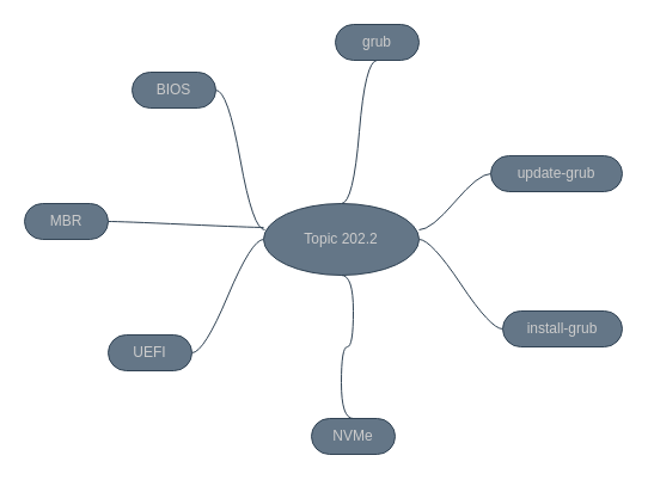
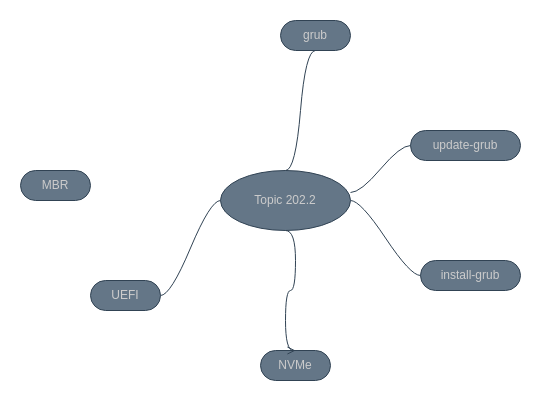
  <mxCell id="0" />
  <mxCell id="1" parent="0" />
  <mxCell id="2" value="Topic 202.2" style="ellipse;whiteSpace=wrap;html=1;align=center;treeFolding=1;treeMoving=1;newEdgeStyle={&quot;edgeStyle&quot;:&quot;entityRelationEdgeStyle&quot;,&quot;startArrow&quot;:&quot;none&quot;,&quot;endArrow&quot;:&quot;none&quot;,&quot;segment&quot;:10,&quot;curved&quot;:1};fillColor=#647687;fontColor=#CCCCCC;strokeColor=#314354;" parent="1" vertex="1"><mxGeometry x="220" y="170" width="130" height="60" as="geometry" /></mxCell>
- <mxCell id="3" value="BIOS" style="whiteSpace=wrap;html=1;rounded=1;arcSize=50;align=center;verticalAlign=middle;strokeWidth=1;autosize=1;spacing=4;treeFolding=1;treeMoving=1;newEdgeStyle={&quot;edgeStyle&quot;:&quot;entityRelationEdgeStyle&quot;,&quot;startArrow&quot;:&quot;none&quot;,&quot;endArrow&quot;:&quot;none&quot;,&quot;segment&quot;:10,&quot;curved&quot;:1};fillColor=#647687;fontColor=#CCCCCC;strokeColor=#314354;" parent="1" vertex="1"><mxGeometry x="110" y="60" width="70" height="30" as="geometry" /></mxCell>
- <mxCell id="4" value="" style="edgeStyle=entityRelationEdgeStyle;startArrow=none;endArrow=none;segment=10;curved=1;entryX=1;entryY=0.5;entryDx=0;entryDy=0;fillColor=#647687;strokeColor=#314354;shadow=0;fontColor=#CCCCCC;exitX=0.008;exitY=0.367;exitDx=0;exitDy=0;exitPerimeter=0;" parent="1" source="2" target="3" edge="1"><mxGeometry relative="1" as="geometry"><mxPoint x="250" y="80" as="sourcePoint" /><mxPoint x="135" y="210" as="targetPoint" /></mxGeometry></mxCell>
  <mxCell id="5" value="grub" style="whiteSpace=wrap;html=1;rounded=1;arcSize=50;align=center;verticalAlign=middle;strokeWidth=1;autosize=1;spacing=4;treeFolding=1;treeMoving=1;newEdgeStyle={&quot;edgeStyle&quot;:&quot;entityRelationEdgeStyle&quot;,&quot;startArrow&quot;:&quot;none&quot;,&quot;endArrow&quot;:&quot;none&quot;,&quot;segment&quot;:10,&quot;curved&quot;:1};fillColor=#647687;fontColor=#CCCCCC;strokeColor=#314354;" parent="1" vertex="1"><mxGeometry x="280" y="20" width="70" height="30" as="geometry" /></mxCell>
  <mxCell id="6" value="" style="edgeStyle=entityRelationEdgeStyle;startArrow=none;endArrow=none;segment=10;curved=1;exitX=0.5;exitY=0;exitDx=0;exitDy=0;fillColor=#647687;strokeColor=#314354;shadow=0;fontColor=#CCCCCC;entryX=0.5;entryY=1;entryDx=0;entryDy=0;" parent="1" source="2" target="5" edge="1"><mxGeometry relative="1" as="geometry"><mxPoint x="285" y="60" as="sourcePoint" /><mxPoint x="647" y="73" as="targetPoint" /></mxGeometry></mxCell>
  <mxCell id="7" value="update-grub" style="whiteSpace=wrap;html=1;rounded=1;arcSize=50;align=center;verticalAlign=middle;strokeWidth=1;autosize=1;spacing=4;treeFolding=1;treeMoving=1;newEdgeStyle={&quot;edgeStyle&quot;:&quot;entityRelationEdgeStyle&quot;,&quot;startArrow&quot;:&quot;none&quot;,&quot;endArrow&quot;:&quot;none&quot;,&quot;segment&quot;:10,&quot;curved&quot;:1};fillColor=#647687;fontColor=#CCCCCC;strokeColor=#314354;" parent="1" vertex="1"><mxGeometry x="410" y="130" width="110" height="30" as="geometry" /></mxCell>
  <mxCell id="8" value="" style="edgeStyle=entityRelationEdgeStyle;startArrow=none;endArrow=none;segment=10;curved=1;exitX=1;exitY=0.367;exitDx=0;exitDy=0;fillColor=#647687;strokeColor=#314354;shadow=0;fontColor=#CCCCCC;entryX=0;entryY=0.5;entryDx=0;entryDy=0;exitPerimeter=0;" parent="1" source="2" target="7" edge="1"><mxGeometry relative="1" as="geometry"><mxPoint x="285" y="60" as="sourcePoint" /><mxPoint x="712" y="123" as="targetPoint" /></mxGeometry></mxCell>
  <mxCell id="9" value="UEFI" style="whiteSpace=wrap;html=1;rounded=1;arcSize=50;align=center;verticalAlign=middle;strokeWidth=1;autosize=1;spacing=4;treeFolding=1;treeMoving=1;newEdgeStyle={&quot;edgeStyle&quot;:&quot;entityRelationEdgeStyle&quot;,&quot;startArrow&quot;:&quot;none&quot;,&quot;endArrow&quot;:&quot;none&quot;,&quot;segment&quot;:10,&quot;curved&quot;:1};fillColor=#647687;fontColor=#CCCCCC;strokeColor=#314354;" parent="1" vertex="1"><mxGeometry x="90" y="280" width="70" height="30" as="geometry" /></mxCell>
  <mxCell id="10" value="" style="edgeStyle=entityRelationEdgeStyle;startArrow=none;endArrow=none;segment=10;curved=1;exitX=0;exitY=0.5;exitDx=0;exitDy=0;entryX=1;entryY=0.5;entryDx=0;entryDy=0;fillColor=#647687;strokeColor=#314354;shadow=0;fontColor=#CCCCCC;" parent="1" source="2" target="9" edge="1"><mxGeometry relative="1" as="geometry"><mxPoint x="5" y="220" as="sourcePoint" /><mxPoint x="-165" y="170" as="targetPoint" /></mxGeometry></mxCell>
  <mxCell id="11" value="NVMe" style="whiteSpace=wrap;html=1;rounded=1;arcSize=50;align=center;verticalAlign=middle;strokeWidth=1;autosize=1;spacing=4;treeFolding=1;treeMoving=1;newEdgeStyle={&quot;edgeStyle&quot;:&quot;entityRelationEdgeStyle&quot;,&quot;startArrow&quot;:&quot;none&quot;,&quot;endArrow&quot;:&quot;none&quot;,&quot;segment&quot;:10,&quot;curved&quot;:1};fillColor=#647687;fontColor=#CCCCCC;strokeColor=#314354;" parent="1" vertex="1"><mxGeometry x="260" y="350" width="70" height="30" as="geometry" /></mxCell>
- <mxCell id="12" value="" style="edgeStyle=entityRelationEdgeStyle;startArrow=none;endArrow=none;segment=10;curved=1;entryX=0.5;entryY=0;entryDx=0;entryDy=0;fillColor=#647687;strokeColor=#314354;shadow=0;fontColor=#CCCCCC;exitX=0.5;exitY=1;exitDx=0;exitDy=0;" parent="1" source="2" target="11" edge="1"><mxGeometry relative="1" as="geometry"><mxPoint x="320" y="335" as="sourcePoint" /><mxPoint x="235" y="285" as="targetPoint" /></mxGeometry></mxCell>
+ <mxCell id="12" value="" style="edgeStyle=entityRelationEdgeStyle;startArrow=none;endArrow=open;segment=10;curved=1;entryX=0.5;entryY=0;entryDx=0;entryDy=0;fillColor=#647687;strokeColor=#314354;shadow=0;fontColor=#CCCCCC;exitX=0.5;exitY=1;exitDx=0;exitDy=0;" parent="1" source="2" target="11" edge="1"><mxGeometry relative="1" as="geometry"><mxPoint x="320" y="335" as="sourcePoint" /><mxPoint x="235" y="285" as="targetPoint" /></mxGeometry></mxCell>
  <mxCell id="13" value="install-grub" style="whiteSpace=wrap;html=1;rounded=1;arcSize=50;align=center;verticalAlign=middle;strokeWidth=1;autosize=1;spacing=4;treeFolding=1;treeMoving=1;newEdgeStyle={&quot;edgeStyle&quot;:&quot;entityRelationEdgeStyle&quot;,&quot;startArrow&quot;:&quot;none&quot;,&quot;endArrow&quot;:&quot;none&quot;,&quot;segment&quot;:10,&quot;curved&quot;:1};fillColor=#647687;fontColor=#CCCCCC;strokeColor=#314354;" parent="1" vertex="1"><mxGeometry x="420" y="260" width="100" height="30" as="geometry" /></mxCell>
  <mxCell id="14" value="" style="edgeStyle=entityRelationEdgeStyle;startArrow=none;endArrow=none;segment=10;curved=1;exitX=1;exitY=0.5;exitDx=0;exitDy=0;fillColor=#647687;strokeColor=#314354;shadow=0;fontColor=#CCCCCC;entryX=0;entryY=0.5;entryDx=0;entryDy=0;" parent="1" source="2" target="13" edge="1"><mxGeometry relative="1" as="geometry"><mxPoint x="380" y="322.02" as="sourcePoint" /><mxPoint x="742" y="243" as="targetPoint" /></mxGeometry></mxCell>
  <mxCell id="15" value="MBR" style="whiteSpace=wrap;html=1;rounded=1;arcSize=50;align=center;verticalAlign=middle;strokeWidth=1;autosize=1;spacing=4;treeFolding=1;treeMoving=1;newEdgeStyle={&quot;edgeStyle&quot;:&quot;entityRelationEdgeStyle&quot;,&quot;startArrow&quot;:&quot;none&quot;,&quot;endArrow&quot;:&quot;none&quot;,&quot;segment&quot;:10,&quot;curved&quot;:1};fillColor=#647687;fontColor=#CCCCCC;strokeColor=#314354;" parent="1" vertex="1"><mxGeometry x="20" y="170" width="70" height="30" as="geometry" /></mxCell>
- <mxCell id="16" value="" style="edgeStyle=entityRelationEdgeStyle;startArrow=none;endArrow=none;segment=10;curved=1;entryX=1;entryY=0.5;entryDx=0;entryDy=0;fillColor=#647687;strokeColor=#314354;shadow=0;fontColor=#CCCCCC;exitX=0;exitY=0.333;exitDx=0;exitDy=0;exitPerimeter=0;" parent="1" source="2" target="15" edge="1"><mxGeometry relative="1" as="geometry"><mxPoint x="65" y="150" as="sourcePoint" /><mxPoint x="-20" y="150" as="targetPoint" /></mxGeometry></mxCell>
